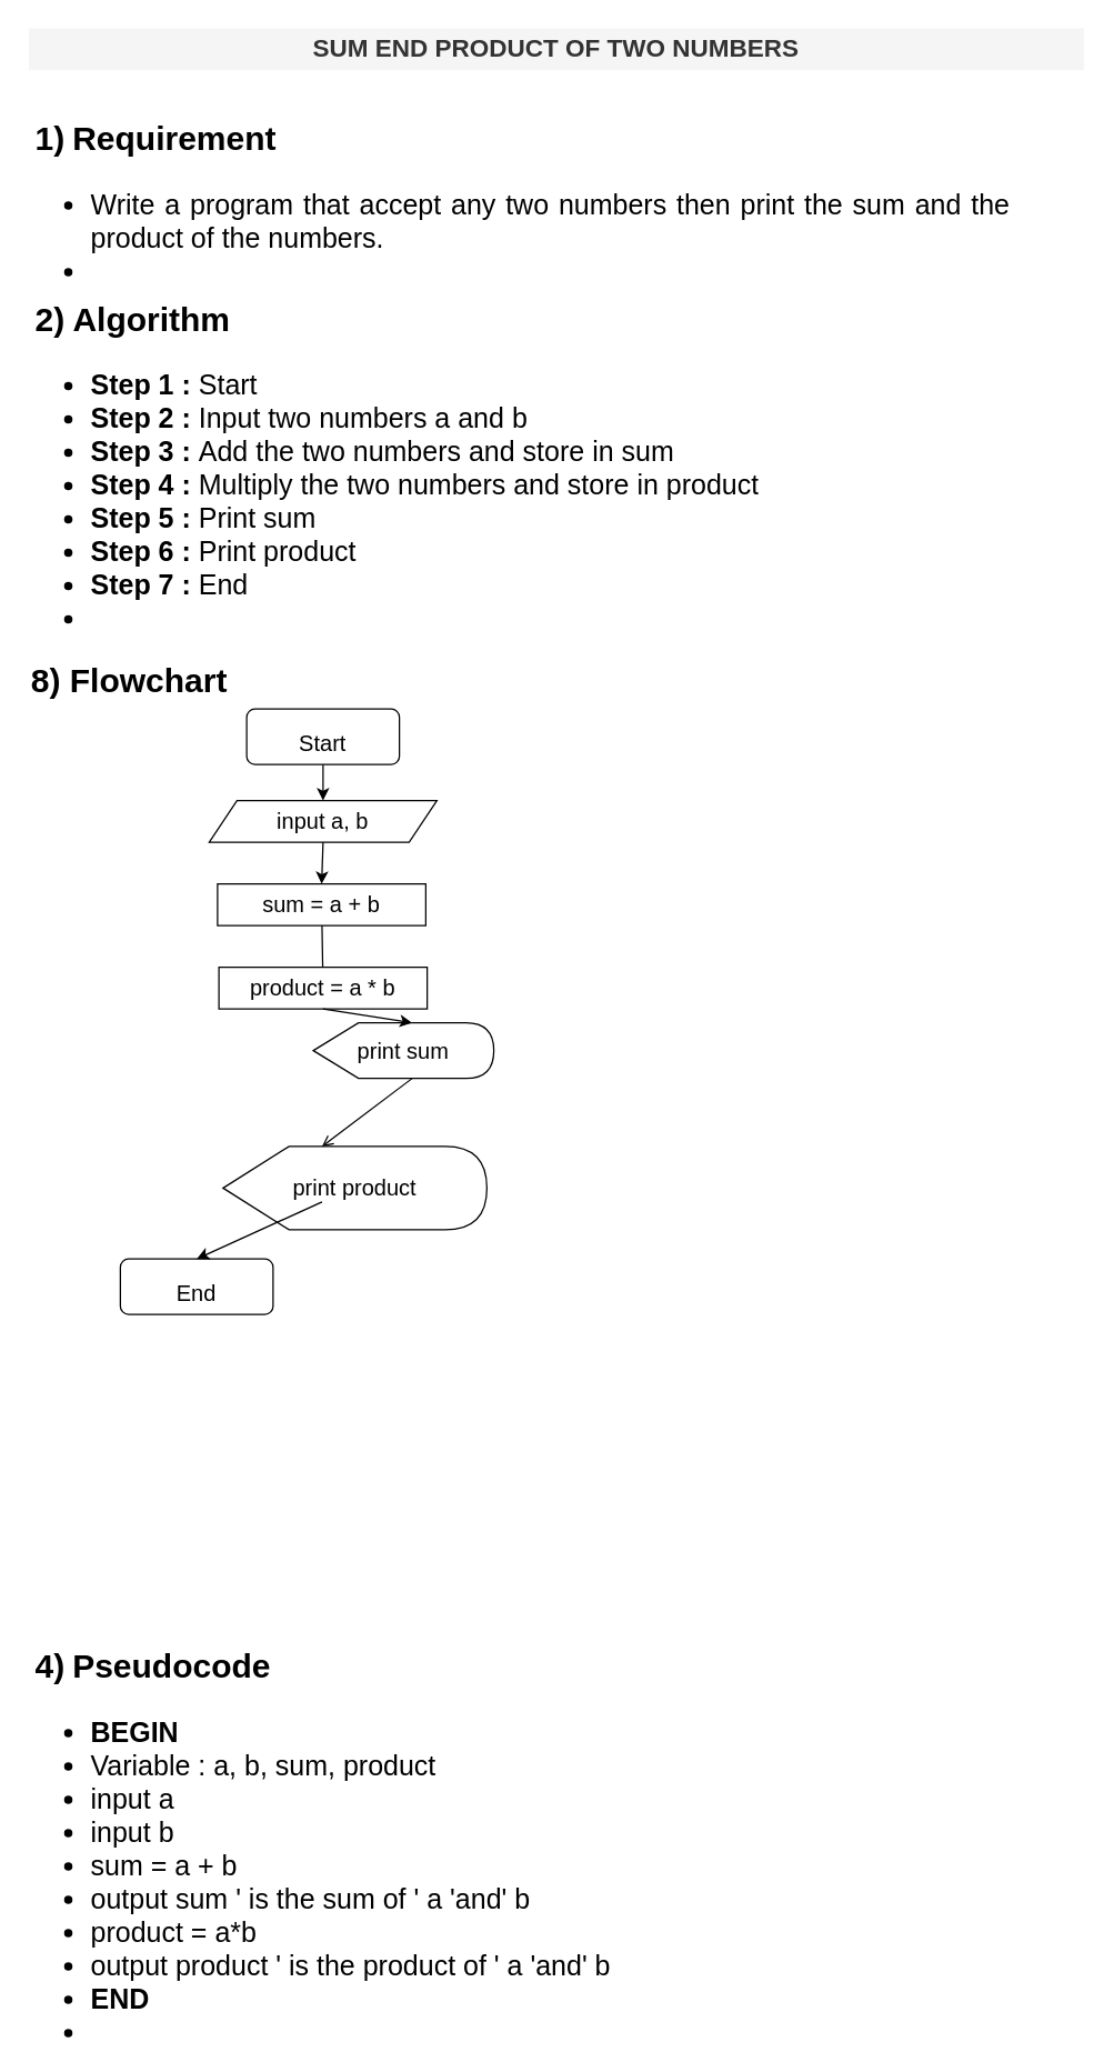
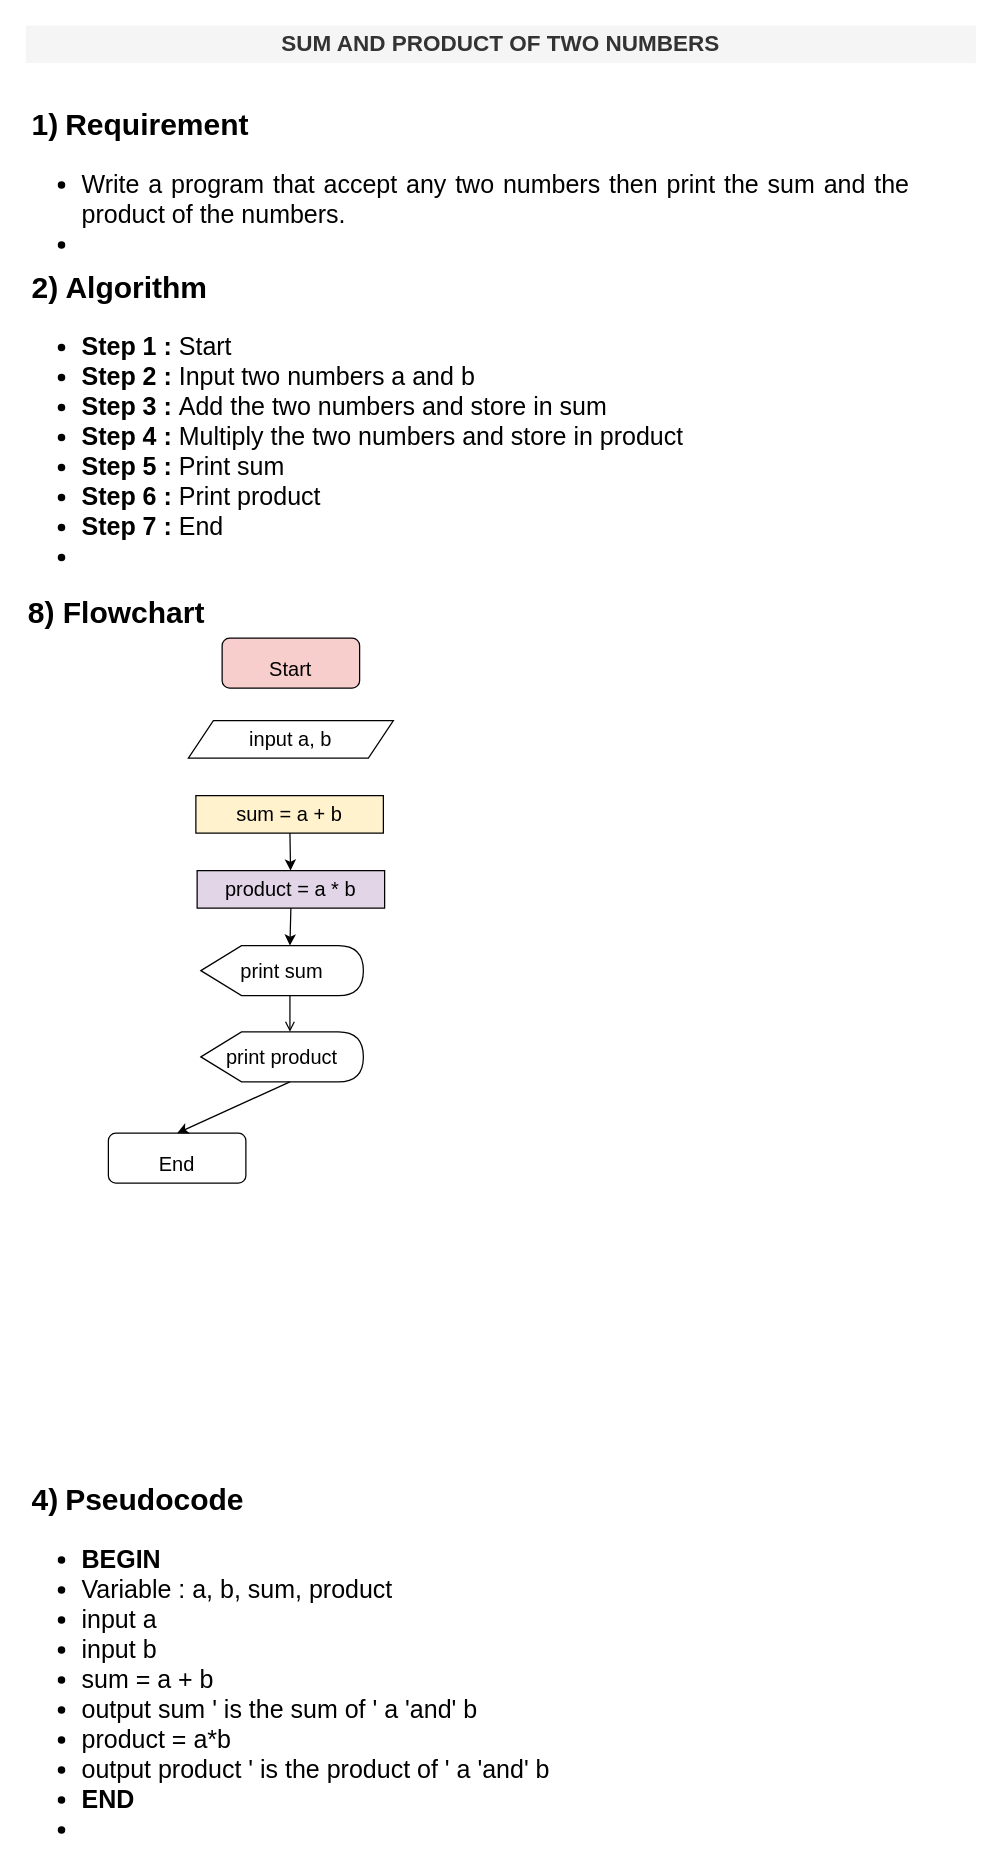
  <mxCell id="0" />
  <mxCell id="1" parent="0" />
  <mxCell id="2" value="&lt;h1&gt;&lt;font style=&quot;font-size: 24px&quot;&gt;1)&lt;/font&gt;&lt;font style=&quot;font-size: 20px&quot;&gt; &lt;/font&gt;&lt;font style=&quot;font-size: 24px&quot;&gt;Requirement&lt;/font&gt;&lt;/h1&gt;&lt;h1 style=&quot;font-size: 20px&quot;&gt;&lt;ul&gt;&lt;li style=&quot;text-align: justify&quot;&gt;&lt;font style=&quot;font-size: 20px&quot;&gt;&lt;span style=&quot;font-weight: normal&quot;&gt;Write a &lt;/span&gt;&lt;span style=&quot;font-weight: 400&quot;&gt;program&lt;/span&gt;&lt;span style=&quot;font-weight: normal&quot;&gt;&amp;nbsp;that accept any two numbers then print the sum and the product of the numbers.&lt;/span&gt;&lt;/font&gt;&lt;/li&gt;&lt;li style=&quot;font-size: 20px&quot;&gt;&lt;/li&gt;&lt;/ul&gt;&lt;/h1&gt;" style="text;html=1;strokeColor=none;fillColor=none;spacing=5;spacingTop=-20;whiteSpace=wrap;overflow=hidden;rounded=0;" parent="1" vertex="1"><mxGeometry x="20" y="80" width="710" height="130" as="geometry" /></mxCell>
- <mxCell id="3" value="&lt;b&gt;&lt;font style=&quot;font-size: 18px&quot;&gt;SUM END PRODUCT OF TWO NUMBERS&lt;/font&gt;&lt;/b&gt;" style="text;html=1;strokeColor=none;fillColor=#f5f5f5;align=center;verticalAlign=middle;whiteSpace=wrap;rounded=0;fontColor=#333333;" parent="1" vertex="1"><mxGeometry x="20" y="20" width="760" height="30" as="geometry" /></mxCell>
+ <mxCell id="3" value="&lt;b&gt;&lt;font style=&quot;font-size: 18px&quot;&gt;SUM AND PRODUCT OF TWO NUMBERS&lt;/font&gt;&lt;/b&gt;" style="text;html=1;strokeColor=none;fillColor=#f5f5f5;align=center;verticalAlign=middle;whiteSpace=wrap;rounded=0;fontColor=#333333;" parent="1" vertex="1"><mxGeometry x="20" y="20" width="760" height="30" as="geometry" /></mxCell>
  <mxCell id="4" value="&lt;h1&gt;&lt;font style=&quot;font-size: 24px&quot;&gt;8) Flowchart&lt;/font&gt;&lt;/h1&gt;" style="text;html=1;strokeColor=none;fillColor=none;align=left;verticalAlign=middle;whiteSpace=wrap;rounded=0;fontSize=18;" parent="1" vertex="1"><mxGeometry x="20" y="470" width="210" height="30" as="geometry" /></mxCell>
- <mxCell id="5" value="&lt;font style=&quot;font-size: 16px&quot;&gt;Start&lt;/font&gt;" style="rounded=1;whiteSpace=wrap;html=1;fontSize=30;align=center;" parent="1" vertex="1"><mxGeometry x="177" y="510" width="110" height="40" as="geometry" /></mxCell>
+ <mxCell id="5" value="&lt;font style=&quot;font-size: 16px&quot;&gt;Start&lt;/font&gt;" style="rounded=1;whiteSpace=wrap;html=1;fontSize=30;align=center;fillColor=#f8cecc;" parent="1" vertex="1"><mxGeometry x="177" y="510" width="110" height="40" as="geometry" /></mxCell>
  <mxCell id="6" value="input a, b" style="shape=parallelogram;perimeter=parallelogramPerimeter;whiteSpace=wrap;html=1;fixedSize=1;fontSize=16;" parent="1" vertex="1"><mxGeometry x="150" y="576" width="164" height="30" as="geometry" /></mxCell>
- <mxCell id="7" value="" style="endArrow=classic;html=1;rounded=0;fontSize=16;entryX=0.5;entryY=0;entryDx=0;entryDy=0;exitX=0.5;exitY=1;exitDx=0;exitDy=0;" parent="1" source="5" target="6" edge="1"><mxGeometry width="50" height="50" relative="1" as="geometry"><mxPoint x="277" y="526" as="sourcePoint" /><mxPoint x="327" y="476" as="targetPoint" /></mxGeometry></mxCell>
- <mxCell id="8" value="sum = a + b" style="rounded=0;whiteSpace=wrap;html=1;fontSize=16;" parent="1" vertex="1"><mxGeometry x="156" y="636" width="150" height="30" as="geometry" /></mxCell>
- <mxCell id="9" value="" style="endArrow=classic;html=1;rounded=0;fontSize=16;entryX=0.5;entryY=0;entryDx=0;entryDy=0;exitX=0.5;exitY=1;exitDx=0;exitDy=0;" parent="1" source="6" target="8" edge="1"><mxGeometry width="50" height="50" relative="1" as="geometry"><mxPoint x="277" y="526" as="sourcePoint" /><mxPoint x="327" y="476" as="targetPoint" /></mxGeometry></mxCell>
- <mxCell id="10" value="product = a * b" style="rounded=0;whiteSpace=wrap;html=1;fontSize=16;" parent="1" vertex="1"><mxGeometry x="157" y="696" width="150" height="30" as="geometry" /></mxCell>
- <mxCell id="11" value="" style="endArrow=none;html=1;rounded=0;fontSize=16;" parent="1" source="8" target="10" edge="1"><mxGeometry width="50" height="50" relative="1" as="geometry"><mxPoint x="277" y="526" as="sourcePoint" /><mxPoint x="327" y="476" as="targetPoint" /></mxGeometry></mxCell>
- <mxCell id="12" value="print sum" style="shape=display;whiteSpace=wrap;html=1;fontSize=16;" parent="1" vertex="1"><mxGeometry x="225" y="736" width="130" height="40" as="geometry" /></mxCell>
+ <mxCell id="8" value="sum = a + b" style="rounded=0;whiteSpace=wrap;html=1;fontSize=16;fillColor=#fff2cc;" parent="1" vertex="1"><mxGeometry x="156" y="636" width="150" height="30" as="geometry" /></mxCell>
+ <mxCell id="10" value="product = a * b" style="rounded=0;whiteSpace=wrap;html=1;fontSize=16;fillColor=#e1d5e7;" parent="1" vertex="1"><mxGeometry x="157" y="696" width="150" height="30" as="geometry" /></mxCell>
+ <mxCell id="11" value="" style="endArrow=classic;html=1;rounded=0;fontSize=16;" parent="1" source="8" target="10" edge="1"><mxGeometry width="50" height="50" relative="1" as="geometry"><mxPoint x="277" y="526" as="sourcePoint" /><mxPoint x="327" y="476" as="targetPoint" /></mxGeometry></mxCell>
+ <mxCell id="12" value="print sum" style="shape=display;whiteSpace=wrap;html=1;fontSize=16;" parent="1" vertex="1"><mxGeometry x="160" y="756" width="130" height="40" as="geometry" /></mxCell>
  <mxCell id="13" value="" style="endArrow=classic;html=1;rounded=0;fontSize=16;entryX=0;entryY=0;entryDx=71.25;entryDy=0;entryPerimeter=0;exitX=0.5;exitY=1;exitDx=0;exitDy=0;" parent="1" source="10" target="12" edge="1"><mxGeometry width="50" height="50" relative="1" as="geometry"><mxPoint x="277" y="686" as="sourcePoint" /><mxPoint x="327" y="636" as="targetPoint" /></mxGeometry></mxCell>
- <mxCell id="14" value="print product" style="shape=display;whiteSpace=wrap;html=1;fontSize=16;" parent="1" vertex="1"><mxGeometry x="160" y="825" width="190" height="60" as="geometry" /></mxCell>
+ <mxCell id="14" value="print product" style="shape=display;whiteSpace=wrap;html=1;fontSize=16;" parent="1" vertex="1"><mxGeometry x="160" y="825" width="130" height="40" as="geometry" /></mxCell>
  <mxCell id="15" value="" style="endArrow=open;html=1;rounded=0;fontSize=16;entryX=0;entryY=0;entryDx=71.25;entryDy=0;entryPerimeter=0;exitX=0;exitY=0;exitDx=71.25;exitDy=40;exitPerimeter=0;" parent="1" source="12" target="14" edge="1"><mxGeometry width="50" height="50" relative="1" as="geometry"><mxPoint x="277" y="686" as="sourcePoint" /><mxPoint x="327" y="636" as="targetPoint" /></mxGeometry></mxCell>
  <mxCell id="16" value="&lt;font style=&quot;font-size: 16px&quot;&gt;End&lt;/font&gt;" style="rounded=1;whiteSpace=wrap;html=1;fontSize=30;align=center;" parent="1" vertex="1"><mxGeometry x="86" y="906" width="110" height="40" as="geometry" /></mxCell>
  <mxCell id="17" value="" style="endArrow=classic;html=1;rounded=0;fontSize=16;entryX=0.5;entryY=0;entryDx=0;entryDy=0;exitX=0;exitY=0;exitDx=71.25;exitDy=40;exitPerimeter=0;" parent="1" source="14" target="16" edge="1"><mxGeometry width="50" height="50" relative="1" as="geometry"><mxPoint x="277" y="686" as="sourcePoint" /><mxPoint x="327" y="636" as="targetPoint" /></mxGeometry></mxCell>
  <mxCell id="18" value="&lt;h1&gt;&lt;font style=&quot;font-size: 24px&quot;&gt;2) Algorithm&lt;/font&gt;&lt;/h1&gt;&lt;h1 style=&quot;font-size: 20px&quot;&gt;&lt;ul&gt;&lt;li&gt;&lt;font style=&quot;font-size: 20px&quot;&gt;Step 1 :&lt;span style=&quot;font-weight: normal&quot;&gt; Start&lt;/span&gt;&lt;/font&gt;&lt;/li&gt;&lt;li&gt;&lt;font style=&quot;font-size: 20px&quot;&gt;Step 2 :&lt;span style=&quot;font-weight: normal&quot;&gt;&amp;nbsp;Input two numbers a and b&lt;/span&gt;&lt;/font&gt;&lt;/li&gt;&lt;li&gt;&lt;font style=&quot;font-size: 20px&quot;&gt;Step 3 :&lt;span style=&quot;font-weight: normal&quot;&gt;&amp;nbsp;Add the two numbers and store in sum&lt;/span&gt;&lt;/font&gt;&lt;/li&gt;&lt;li&gt;&lt;font style=&quot;font-size: 20px&quot;&gt;Step 4 :&lt;span style=&quot;font-weight: normal&quot;&gt;&amp;nbsp;Multiply the two numbers and store in product&lt;/span&gt;&lt;/font&gt;&lt;/li&gt;&lt;li&gt;&lt;font style=&quot;font-size: 20px&quot;&gt;Step 5 :&lt;span style=&quot;font-weight: normal&quot;&gt;&amp;nbsp;Print sum&lt;/span&gt;&lt;/font&gt;&lt;/li&gt;&lt;li&gt;&lt;font style=&quot;font-size: 20px&quot;&gt;Step 6 :&lt;span style=&quot;font-weight: normal&quot;&gt;&amp;nbsp;Print product&amp;nbsp;&lt;/span&gt;&lt;/font&gt;&lt;/li&gt;&lt;li&gt;&lt;font style=&quot;font-size: 20px&quot;&gt;Step 7 :&lt;span style=&quot;font-weight: normal&quot;&gt;&amp;nbsp;End&lt;/span&gt;&lt;/font&gt;&lt;/li&gt;&lt;li style=&quot;font-size: 20px&quot;&gt;&lt;/li&gt;&lt;/ul&gt;&lt;/h1&gt;" style="text;html=1;strokeColor=none;fillColor=none;spacing=5;spacingTop=-20;whiteSpace=wrap;overflow=hidden;rounded=0;" parent="1" vertex="1"><mxGeometry x="20" y="210" width="710" height="270" as="geometry" /></mxCell>
  <mxCell id="19" value="&lt;h1&gt;&lt;font style=&quot;font-size: 24px&quot;&gt;4)&lt;/font&gt;&lt;font style=&quot;font-size: 20px&quot;&gt; &lt;/font&gt;&lt;font style=&quot;font-size: 24px&quot;&gt;Pseudocode&lt;/font&gt;&lt;/h1&gt;&lt;h1 style=&quot;font-size: 20px&quot;&gt;&lt;ul&gt;&lt;li style=&quot;text-align: justify&quot;&gt;BEGIN&lt;/li&gt;&lt;li style=&quot;text-align: justify&quot;&gt;&lt;span style=&quot;font-weight: 400&quot;&gt;Variable : a, b, sum, product&lt;/span&gt;&lt;/li&gt;&lt;li style=&quot;text-align: justify&quot;&gt;&lt;span style=&quot;font-weight: 400&quot;&gt;input a&lt;/span&gt;&lt;/li&gt;&lt;li style=&quot;text-align: justify&quot;&gt;&lt;span style=&quot;font-weight: 400&quot;&gt;input b&lt;/span&gt;&lt;/li&gt;&lt;li style=&quot;text-align: justify&quot;&gt;&lt;span style=&quot;font-weight: 400&quot;&gt;sum = a + b&lt;/span&gt;&lt;/li&gt;&lt;li style=&quot;text-align: justify&quot;&gt;&lt;span style=&quot;font-weight: 400&quot;&gt;output sum ' is the sum of ' a 'and' b&lt;/span&gt;&lt;/li&gt;&lt;li style=&quot;text-align: justify&quot;&gt;&lt;span style=&quot;font-weight: 400&quot;&gt;product = a*b&lt;/span&gt;&lt;/li&gt;&lt;li style=&quot;text-align: justify&quot;&gt;&lt;span style=&quot;font-weight: 400&quot;&gt;output product ' is the product of ' a 'and' b&lt;/span&gt;&lt;/li&gt;&lt;li style=&quot;text-align: justify&quot;&gt;END&lt;/li&gt;&lt;li style=&quot;font-size: 20px&quot;&gt;&lt;/li&gt;&lt;/ul&gt;&lt;/h1&gt;" style="text;html=1;strokeColor=none;fillColor=none;spacing=5;spacingTop=-20;whiteSpace=wrap;overflow=hidden;rounded=0;" parent="1" vertex="1"><mxGeometry x="20" y="1180" width="710" height="290" as="geometry" /></mxCell>
